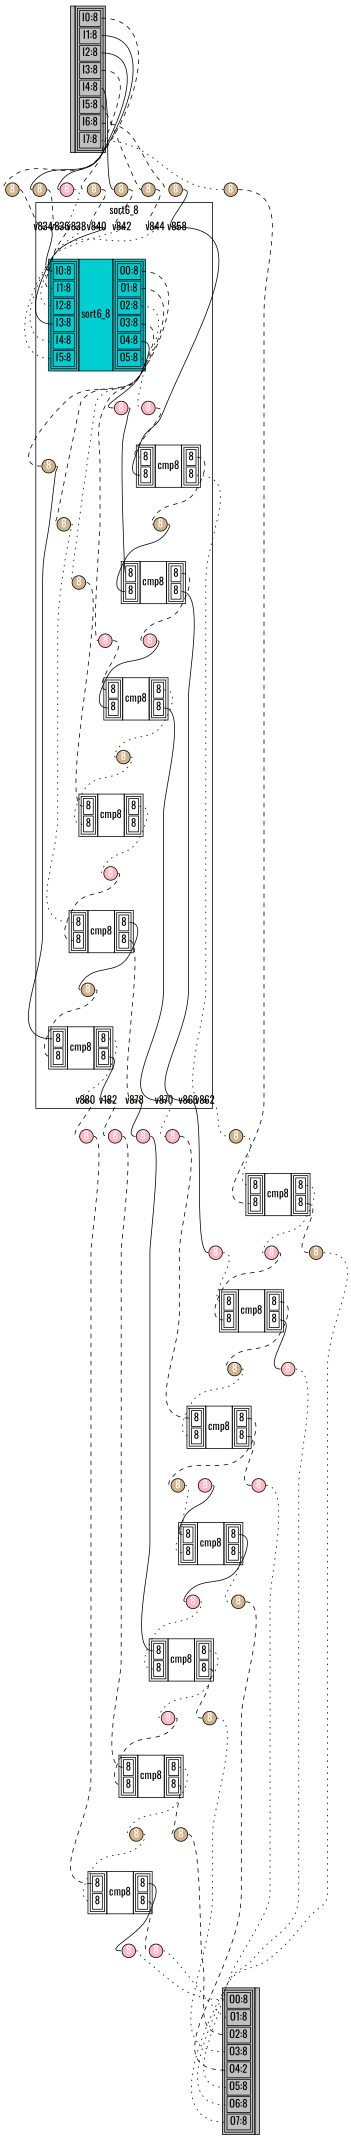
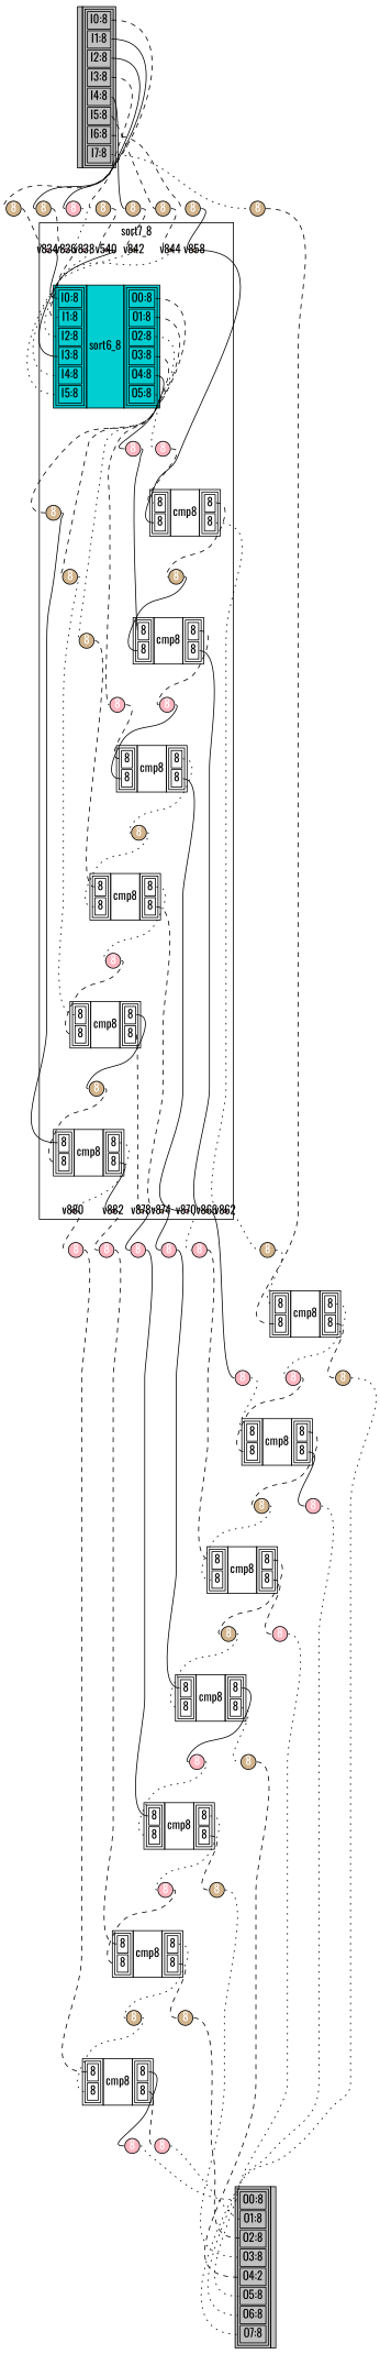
  graph {
    bgcolor=white
    fontname=Oswald
    rankdir=TB
    node [fillcolor=lightpink fixedsize=true fontcolor=white fontname=Oswald shape=circle style=filled]
    edge [fontname=Oswald headport=w style=dashed tailport=e]
    n1 [fillcolor=white fixedsize=false fontcolor=black height=0.25 label=<         <table bgcolor="gray" border="0" cellborder="1" cellspacing="0">             <tr>                 <td></td>                 <td>                     <table>                         <tr><td height="5" width="5" port="e0">I0:8</td></tr>                         <tr><td height="5" width="5" port="e1">I1:8</td></tr>                         <tr><td height="5" width="5" port="e2">I2:8</td></tr>                         <tr><td height="5" width="5" port="e3">I3:8</td></tr>                         <tr><td height="5" width="5" port="e4">I4:8</td></tr>                         <tr><td height="5" width="5" port="e5">I5:8</td></tr>                         <tr><td height="5" width="5" port="e6">I6:8</td></tr>                         <tr><td height="5" width="5" port="e7">I7:8</td></tr>                     </table>                 </td>             </tr>         </table>         > shape=plaintext]
    n2 [fillcolor=white fixedsize=false fontcolor=black height=0.25 label=<         <table bgcolor="gray" border="0" cellborder="1" cellspacing="0">             <tr>                 <td>                     <table>                         <tr><td height="5" width="5" port="w0">O0:8</td></tr>                         <tr><td height="5" width="5" port="w1">O1:8</td></tr>                         <tr><td height="5" width="5" port="w2">O2:8</td></tr>                         <tr><td height="5" width="5" port="w3">O3:8</td></tr>                         <tr><td height="5" width="5" port="w4">O4:2</td></tr>                         <tr><td height="5" width="5" port="w5">O5:8</td></tr>                         <tr><td height="5" width="5" port="w6">O6:8</td></tr>                         <tr><td height="5" width="5" port="w7">O7:8</td></tr>                     </table>                 </td>                 <td></td>             </tr>         </table>         > shape=plaintext]
    v834 [fontcolor=black height=0.05]
    v836 [fontcolor=black height=0.05]
    v838 [fontcolor=black height=0.05]
-   v840 [fontcolor=black height=0.05]
+   v840 [fontcolor=black height=0.05 label=v540]
    v842 [fillcolor=tan fontcolor=black height=0.05]
    v844 [fillcolor=tan fontcolor=black height=0.05]
    v858 [fillcolor=tan fontcolor=black height=0.05]
    v880 [fontcolor=black height=0.05]
-   v882 [fontcolor=black height=0.05 label=v182]
+   v882 [fontcolor=black height=0.05]
    v878 [fillcolor=tan fontcolor=black height=0.05]
+   v874 [fillcolor=tan fontcolor=black height=0.05]
    v870 [fontcolor=black height=0.05]
    v866 [fillcolor=tan fontcolor=black height=0.05]
    v862 [fontcolor=black height=0.05]
    n17 [fillcolor=tan height=0.25 label=8]
    n18 [fillcolor=tan height=0.25 label=8]
    n19 [fillcolor=tan height=0.25 label=8]
    n20 [height=0.25 label=8]
    n21 [height=0.25 label=8]
    n22 [height=0.25 label=8]
    n23 [fillcolor=tan height=0.25 label=8]
    n24 [height=0.25 label=8]
    n25 [fillcolor=tan height=0.25 label=8]
    n26 [height=0.25 label=8]
    n27 [fillcolor=tan height=0.25 label=8]
    n28 [fillcolor=white fixedsize=false fontcolor=black height=0.25 label=<         <table bgcolor="darkturquoise" border="0" cellborder="1" cellspacing="0">             <tr>                 <td>                     <table>                         <tr><td height="5" width="5" port="w0">I0:8</td></tr>                         <tr><td height="5" width="5" port="w1">I1:8</td></tr>                         <tr><td height="5" width="5" port="w2">I2:8</td></tr>                         <tr><td height="5" width="5" port="w3">I3:8</td></tr>                         <tr><td height="5" width="5" port="w4">I4:8</td></tr>                         <tr><td height="5" width="5" port="w5">I5:8</td></tr>                     </table>                 </td>                 <td>sort6_8</td>                 <td>                     <table>                         <tr><td height="5" width="5" port="e0">O0:8</td></tr>                         <tr><td height="5" width="5" port="e1">O1:8</td></tr>                         <tr><td height="5" width="5" port="e2">O2:8</td></tr>                         <tr><td height="5" width="5" port="e3">O3:8</td></tr>                         <tr><td height="5" width="5" port="e4">O4:8</td></tr>                         <tr><td height="5" width="5" port="e5">O5:8</td></tr>                     </table>                 </td>             </tr>         </table>         > shape=plaintext]
    n29 [fillcolor=white fixedsize=false fontcolor=black height=0.25 label=<         <table bgcolor="white" border="0" cellborder="1" cellspacing="0">             <tr>                 <td>                     <table>                         <tr><td height="5" width="5" port="w0">8</td></tr>                         <tr><td height="5" width="5" port="w1">8</td></tr>                     </table>                 </td>                 <td>cmp8</td>                 <td>                     <table>                         <tr><td height="5" width="5" port="e0">8</td></tr>                         <tr><td height="5" width="5" port="e1">8</td></tr>                     </table>                 </td>             </tr>         </table>         > shape=plaintext]
    n30 [fillcolor=white fixedsize=false fontcolor=black height=0.25 label=<         <table bgcolor="white" border="0" cellborder="1" cellspacing="0">             <tr>                 <td>                     <table>                         <tr><td height="5" width="5" port="w0">8</td></tr>                         <tr><td height="5" width="5" port="w1">8</td></tr>                     </table>                 </td>                 <td>cmp8</td>                 <td>                     <table>                         <tr><td height="5" width="5" port="e0">8</td></tr>                         <tr><td height="5" width="5" port="e1">8</td></tr>                     </table>                 </td>             </tr>         </table>         > shape=plaintext]
    n31 [fillcolor=white fixedsize=false fontcolor=black height=0.25 label=<         <table bgcolor="white" border="0" cellborder="1" cellspacing="0">             <tr>                 <td>                     <table>                         <tr><td height="5" width="5" port="w0">8</td></tr>                         <tr><td height="5" width="5" port="w1">8</td></tr>                     </table>                 </td>                 <td>cmp8</td>                 <td>                     <table>                         <tr><td height="5" width="5" port="e0">8</td></tr>                         <tr><td height="5" width="5" port="e1">8</td></tr>                     </table>                 </td>             </tr>         </table>         > shape=plaintext]
    n32 [fillcolor=white fixedsize=false fontcolor=black height=0.25 label=<         <table bgcolor="white" border="0" cellborder="1" cellspacing="0">             <tr>                 <td>                     <table>                         <tr><td height="5" width="5" port="w0">8</td></tr>                         <tr><td height="5" width="5" port="w1">8</td></tr>                     </table>                 </td>                 <td>cmp8</td>                 <td>                     <table>                         <tr><td height="5" width="5" port="e0">8</td></tr>                         <tr><td height="5" width="5" port="e1">8</td></tr>                     </table>                 </td>             </tr>         </table>         > shape=plaintext]
    n33 [fillcolor=white fixedsize=false fontcolor=black height=0.25 label=<         <table bgcolor="white" border="0" cellborder="1" cellspacing="0">             <tr>                 <td>                     <table>                         <tr><td height="5" width="5" port="w0">8</td></tr>                         <tr><td height="5" width="5" port="w1">8</td></tr>                     </table>                 </td>                 <td>cmp8</td>                 <td>                     <table>                         <tr><td height="5" width="5" port="e0">8</td></tr>                         <tr><td height="5" width="5" port="e1">8</td></tr>                     </table>                 </td>             </tr>         </table>         > shape=plaintext]
    n34 [fillcolor=white fixedsize=false fontcolor=black height=0.25 label=<         <table bgcolor="white" border="0" cellborder="1" cellspacing="0">             <tr>                 <td>                     <table>                         <tr><td height="5" width="5" port="w0">8</td></tr>                         <tr><td height="5" width="5" port="w1">8</td></tr>                     </table>                 </td>                 <td>cmp8</td>                 <td>                     <table>                         <tr><td height="5" width="5" port="e0">8</td></tr>                         <tr><td height="5" width="5" port="e1">8</td></tr>                     </table>                 </td>             </tr>         </table>         > shape=plaintext]
    n35 [fillcolor=tan height=0.25 label=8]
    n36 [fillcolor=tan height=0.25 label=8]
    n37 [height=0.25 label=8]
    n38 [fillcolor=tan height=0.25 label=8]
    n39 [fillcolor=tan height=0.25 label=8]
    n40 [fillcolor=tan height=0.25 label=8]
    n41 [fillcolor=tan height=0.25 label=8]
    n42 [fillcolor=tan height=0.25 label=8]
    n43 [height=0.25 label=8]
    n44 [height=0.25 label=8]
    n45 [height=0.25 label=8]
    n46 [height=0.25 label=8]
    n47 [height=0.25 label=8]
    n48 [height=0.25 label=8]
    n49 [fillcolor=tan height=0.25 label=8]
    n50 [fillcolor=white fixedsize=false fontcolor=black height=0.25 label=<     <table bgcolor="white" border="0" cellborder="1" cellspacing="0">         <tr>             <td>                 <table>                     <tr><td height="5" width="5" port="w0">8</td></tr>                     <tr><td height="5" width="5" port="w1">8</td></tr>                 </table>             </td>             <td>cmp8</td>             <td>                 <table>                     <tr><td height="5" width="5" port="e0">8</td></tr>                     <tr><td height="5" width="5" port="e1">8</td></tr>                 </table>             </td>         </tr>     </table>     > shape=plaintext]
    n51 [height=0.25 label=8]
    n52 [height=0.25 label=8]
    n53 [fillcolor=white fixedsize=false fontcolor=black height=0.25 label=<     <table bgcolor="white" border="0" cellborder="1" cellspacing="0">         <tr>             <td>                 <table>                     <tr><td height="5" width="5" port="w0">8</td></tr>                     <tr><td height="5" width="5" port="w1">8</td></tr>                 </table>             </td>             <td>cmp8</td>             <td>                 <table>                     <tr><td height="5" width="5" port="e0">8</td></tr>                     <tr><td height="5" width="5" port="e1">8</td></tr>                 </table>             </td>         </tr>     </table>     > shape=plaintext]
    n54 [fillcolor=tan height=0.25 label=8]
    n55 [fillcolor=tan height=0.25 label=8]
    n56 [fillcolor=white fixedsize=false fontcolor=black height=0.25 label=<     <table bgcolor="white" border="0" cellborder="1" cellspacing="0">         <tr>             <td>                 <table>                     <tr><td height="5" width="5" port="w0">8</td></tr>                     <tr><td height="5" width="5" port="w1">8</td></tr>                 </table>             </td>             <td>cmp8</td>             <td>                 <table>                     <tr><td height="5" width="5" port="e0">8</td></tr>                     <tr><td height="5" width="5" port="e1">8</td></tr>                 </table>             </td>         </tr>     </table>     > shape=plaintext]
    n57 [height=0.25 label=8]
    n58 [fillcolor=tan height=0.25 label=8]
    n59 [fillcolor=white fixedsize=false fontcolor=black height=0.25 label=<     <table bgcolor="white" border="0" cellborder="1" cellspacing="0">         <tr>             <td>                 <table>                     <tr><td height="5" width="5" port="w0">8</td></tr>                     <tr><td height="5" width="5" port="w1">8</td></tr>                 </table>             </td>             <td>cmp8</td>             <td>                 <table>                     <tr><td height="5" width="5" port="e0">8</td></tr>                     <tr><td height="5" width="5" port="e1">8</td></tr>                 </table>             </td>         </tr>     </table>     > shape=plaintext]
    n60 [height=0.25 label=8]
    n61 [fillcolor=tan height=0.25 label=8]
    n62 [fillcolor=white fixedsize=false fontcolor=black height=0.25 label=<     <table bgcolor="white" border="0" cellborder="1" cellspacing="0">         <tr>             <td>                 <table>                     <tr><td height="5" width="5" port="w0">8</td></tr>                     <tr><td height="5" width="5" port="w1">8</td></tr>                 </table>             </td>             <td>cmp8</td>             <td>                 <table>                     <tr><td height="5" width="5" port="e0">8</td></tr>                     <tr><td height="5" width="5" port="e1">8</td></tr>                 </table>             </td>         </tr>     </table>     > shape=plaintext]
    n63 [fillcolor=tan height=0.25 label=8]
    n64 [height=0.25 label=8]
    n65 [fillcolor=white fixedsize=false fontcolor=black height=0.25 label=<     <table bgcolor="white" border="0" cellborder="1" cellspacing="0">         <tr>             <td>                 <table>                     <tr><td height="5" width="5" port="w0">8</td></tr>                     <tr><td height="5" width="5" port="w1">8</td></tr>                 </table>             </td>             <td>cmp8</td>             <td>                 <table>                     <tr><td height="5" width="5" port="e0">8</td></tr>                     <tr><td height="5" width="5" port="e1">8</td></tr>                 </table>             </td>         </tr>     </table>     > shape=plaintext]
    n66 [fillcolor=tan height=0.25 label=8]
    n67 [height=0.25 label=8]
    n68 [fillcolor=white fixedsize=false fontcolor=black height=0.25 label=<     <table bgcolor="white" border="0" cellborder="1" cellspacing="0">         <tr>             <td>                 <table>                     <tr><td height="5" width="5" port="w0">8</td></tr>                     <tr><td height="5" width="5" port="w1">8</td></tr>                 </table>             </td>             <td>cmp8</td>             <td>                 <table>                     <tr><td height="5" width="5" port="e0">8</td></tr>                     <tr><td height="5" width="5" port="e1">8</td></tr>                 </table>             </td>         </tr>     </table>     > shape=plaintext]
    n69 [height=0.25 label=8]
    n70 [fillcolor=tan height=0.25 label=8]
    subgraph sub_1 {
      rank=min
      n1
    }
    subgraph sub_2 {
      rank=max
      n2
    }
    subgraph cluster_3 {
-     label=sort6_8
+     label=sort7_8
      n17
      n18
      n19
      n20
      n21
      n22
      n23
      n24
      n25
      n26
      n27
      n28
      n29
      n30
      n31
      n32
      n33
      n34
      subgraph sub_4 {
        label=sort7_8
        rank=min
        v834
        v836
        v838
        v840
        v842
        v844
        v858
      }
      subgraph sub_5 {
        label=sort7_8
        rank=max
        v880
        v882
        v878
+       v874
        v870
        v866
        v862
      }
    }
    n1 -- n35 [tailport="e0:e"]
    n1 -- n36 [style=solid tailport="e1:e"]
    n1 -- n37 [style=solid tailport="e2:e"]
    n1 -- n38 [tailport="e3:e"]
    n1 -- n39 [style=solid tailport="e4:e"]
    n1 -- n40 [tailport="e5:e"]
    n1 -- n41 [tailport="e6:e"]
    n1 -- n42 [style=dotted tailport="e7:e"]
    v834 -- n28 [headport="w0:w" style=solid]
    v836 -- n28 [headport="w1:w"]
    v838 -- n28 [headport="w2:w" style=dotted]
    v840 -- n28 [headport="w3:w" style=solid]
    v842 -- n28 [headport="w4:w" style=dotted]
    v844 -- n28 [headport="w5:w" style=dotted]
    v858 -- n29 [headport="w1:w" style=solid]
    v880 -- n43
    v882 -- n44
    v878 -- n45 [style=solid]
+   v874 -- n46 [style=solid]
    v870 -- n47 [style=dotted]
    v866 -- n48 [style=solid]
    v862 -- n49 [style=dotted]
    n17 -- n34 [headport="w0:w" style=solid]
    n18 -- n33 [headport="w0:w" style=dotted]
    n19 -- n32 [headport="w0:w"]
    n20 -- n31 [headport="w0:w"]
    n21 -- n30 [headport="w0:w" style=solid]
    n22 -- n29 [headport="w0:w"]
    n23 -- n30 [headport="w1:w" style=solid]
    n24 -- n31 [headport="w1:w" style=solid]
    n25 -- n32 [headport="w1:w" style=dotted]
    n26 -- n33 [headport="w1:w"]
    n27 -- n34 [headport="w1:w"]
    n28 -- n17 [tailport="e0:e"]
    n28 -- n18 [tailport="e1:e"]
    n28 -- n19 [style=dotted tailport="e2:e"]
    n28 -- n20 [tailport="e3:e"]
    n28 -- n21 [style=solid tailport="e4:e"]
    n28 -- n22 [style=dotted tailport="e5:e"]
    n29 -- v862 [style=dotted tailport="e1:e"]
    n29 -- n23 [tailport="e0:e"]
    n30 -- v866 [style=solid tailport="e1:e"]
    n30 -- n24 [tailport="e0:e"]
    n31 -- v870 [style=solid tailport="e1:e"]
    n31 -- n25 [style=dotted tailport="e0:e"]
+   n32 -- v874 [tailport="e1:e"]
    n32 -- n26 [style=dotted tailport="e0:e"]
    n33 -- v878 [tailport="e1:e"]
    n33 -- n27 [style=solid tailport="e0:e"]
    n34 -- v880 [style=dotted tailport="e0:e"]
    n34 -- v882 [style=solid tailport="e1:e"]
    n35 -- v834
    n36 -- v836
    n37 -- v838 [style=dotted]
    n38 -- v840
    n39 -- v842
    n40 -- v844
    n41 -- v858 [style=solid]
    n42 -- n68 [headport="w1:w"]
    n43 -- n50 [headport="w0:w"]
    n44 -- n53 [headport="w0:w"]
    n45 -- n56 [headport="w0:w" style=solid]
    n46 -- n59 [headport="w0:w" style=solid]
    n47 -- n62 [headport="w0:w"]
    n48 -- n65 [headport="w0:w" style=dotted]
    n49 -- n68 [headport="w0:w" style=dotted]
    n50 -- n51 [style=solid tailport="e0:e"]
    n50 -- n52 [tailport="e1:e"]
    n51 -- n2 [headport="w0:w" style=dotted]
    n52 -- n2 [headport="w1:w" style=dotted]
    n53 -- n54 [style=dotted tailport="e0:e"]
    n53 -- n55 [tailport="e1:e"]
    n54 -- n50 [headport="w1:w" style=dotted]
    n55 -- n2 [headport="w2:w"]
    n56 -- n57 [style=dotted tailport="e0:e"]
    n56 -- n58 [tailport="e1:e"]
    n57 -- n53 [headport="w1:w"]
    n58 -- n2 [headport="w3:w" style=dotted]
    n59 -- n60 [style=solid tailport="e0:e"]
    n59 -- n61 [style=dotted tailport="e1:e"]
    n60 -- n56 [headport="w1:w" style=dotted]
    n61 -- n2 [headport="w4:w"]
    n62 -- n63 [tailport="e0:e"]
    n62 -- n64 [tailport="e1:e"]
    n63 -- n59 [headport="w1:w" style=dotted]
    n64 -- n2 [headport="w5:w" style=dotted]
    n65 -- n66 [tailport="e0:e"]
    n65 -- n67 [style=solid tailport="e1:e"]
    n66 -- n62 [headport="w1:w" style=dotted]
    n67 -- n2 [headport="w6:w" style=dotted]
    n68 -- n69 [style=dotted tailport="e0:e"]
    n68 -- n70 [tailport="e1:e"]
    n69 -- n65 [headport="w1:w"]
    n70 -- n2 [headport="w7:w" style=dotted]
  }
